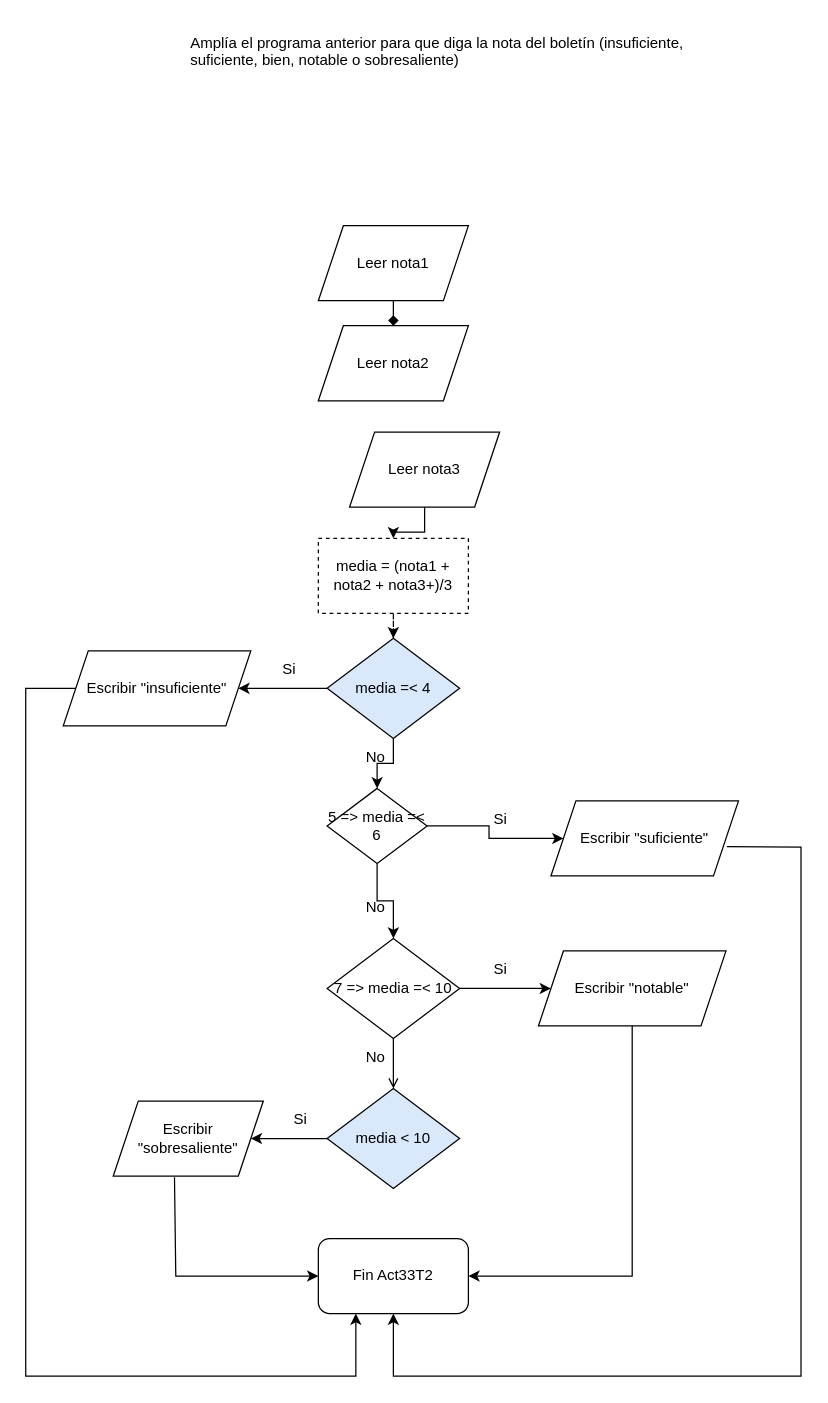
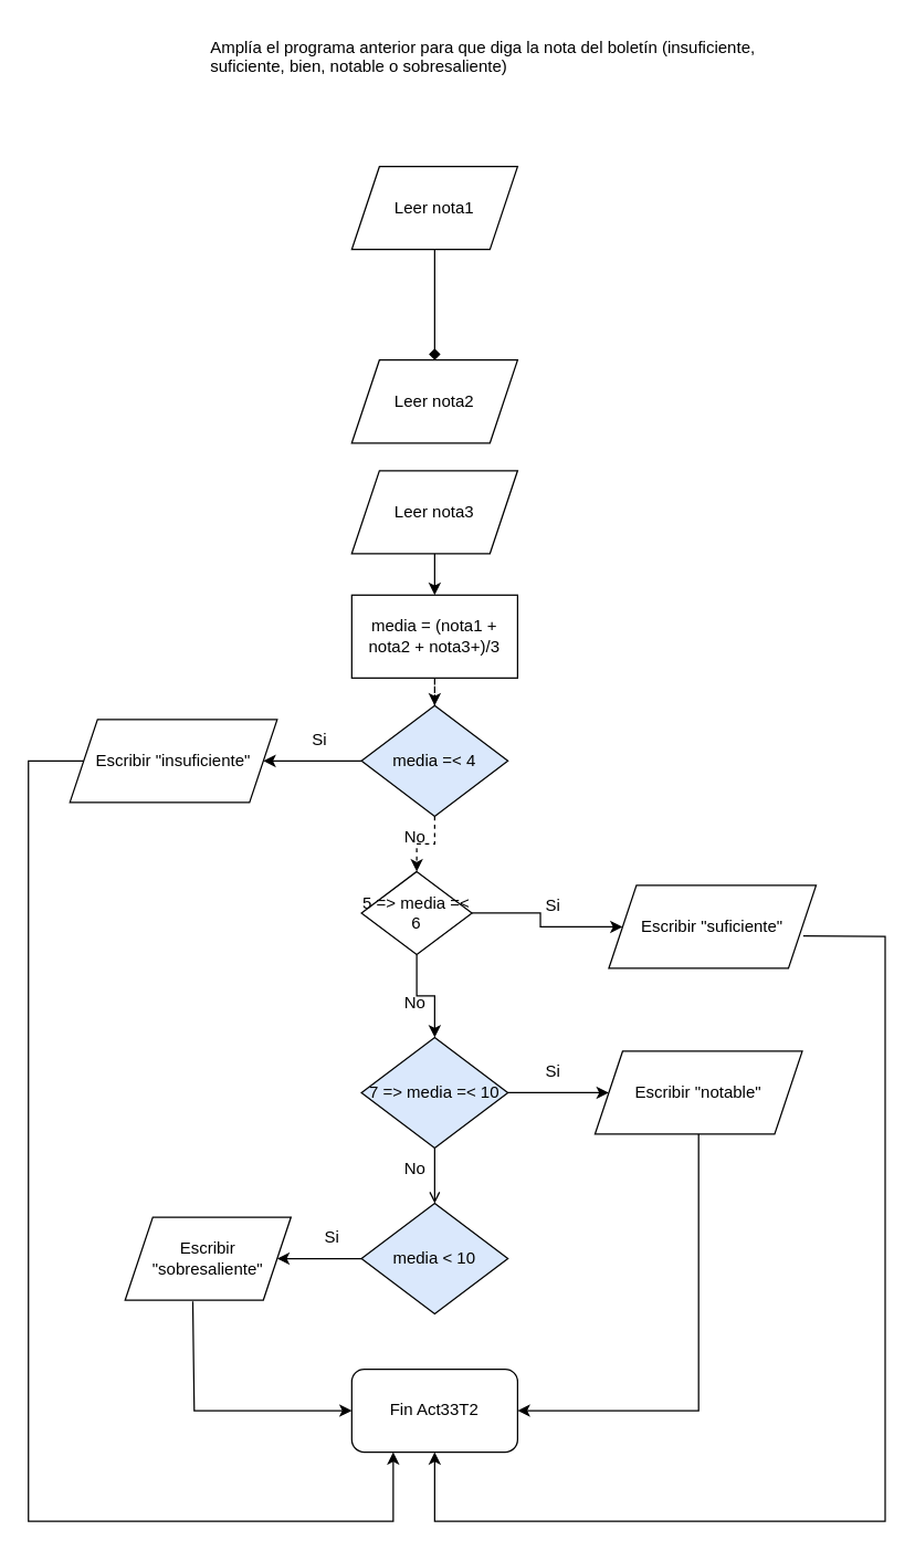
  <mxCell id="0" />
  <mxCell id="1" parent="0" />
  <mxCell id="2" style="edgeStyle=orthogonalEdgeStyle;rounded=0;orthogonalLoop=1;jettySize=auto;html=1;entryX=0.5;entryY=0;entryDx=0;entryDy=0;endArrow=diamond;" edge="1" parent="1" source="3" target="4"><mxGeometry relative="1" as="geometry" /></mxCell>
- <mxCell id="3" value="Leer nota1" style="shape=parallelogram;perimeter=parallelogramPerimeter;whiteSpace=wrap;html=1;fixedSize=1;" vertex="1" parent="1"><mxGeometry x="254" y="180" width="120" height="60" as="geometry" /></mxCell>
+ <mxCell id="3" value="Leer nota1" style="shape=parallelogram;perimeter=parallelogramPerimeter;whiteSpace=wrap;html=1;fixedSize=1;" vertex="1" parent="1"><mxGeometry x="254" y="120" width="120" height="60" as="geometry" /></mxCell>
  <mxCell id="4" value="Leer nota2" style="shape=parallelogram;perimeter=parallelogramPerimeter;whiteSpace=wrap;html=1;fixedSize=1;" vertex="1" parent="1"><mxGeometry x="254" y="260" width="120" height="60" as="geometry" /></mxCell>
  <mxCell id="5" style="edgeStyle=orthogonalEdgeStyle;rounded=0;orthogonalLoop=1;jettySize=auto;html=1;entryX=0.5;entryY=0;entryDx=0;entryDy=0;" edge="1" parent="1" source="6" target="8"><mxGeometry relative="1" as="geometry" /></mxCell>
- <mxCell id="6" value="Leer nota3" style="shape=parallelogram;perimeter=parallelogramPerimeter;whiteSpace=wrap;html=1;fixedSize=1;" vertex="1" parent="1"><mxGeometry x="279" y="345" width="120" height="60" as="geometry" /></mxCell>
+ <mxCell id="6" value="Leer nota3" style="shape=parallelogram;perimeter=parallelogramPerimeter;whiteSpace=wrap;html=1;fixedSize=1;" vertex="1" parent="1"><mxGeometry x="254" y="340" width="120" height="60" as="geometry" /></mxCell>
  <mxCell id="7" style="edgeStyle=orthogonalEdgeStyle;rounded=0;orthogonalLoop=1;jettySize=auto;html=1;dashed=1;" edge="1" parent="1" source="8" target="12"><mxGeometry relative="1" as="geometry" /></mxCell>
- <mxCell id="8" value="media = (nota1 + nota2 + nota3+)/3" style="rounded=0;whiteSpace=wrap;html=1;dashed=1;" vertex="1" parent="1"><mxGeometry x="254" y="430" width="120" height="60" as="geometry" /></mxCell>
+ <mxCell id="8" value="media = (nota1 + nota2 + nota3+)/3" style="rounded=0;whiteSpace=wrap;html=1;" vertex="1" parent="1"><mxGeometry x="254" y="430" width="120" height="60" as="geometry" /></mxCell>
  <mxCell id="9" value="Amplía el programa anterior para que diga la nota del boletín (insuficiente,&#10;suficiente, bien, notable o sobresaliente)" style="text;whiteSpace=wrap;html=1;" vertex="1" parent="1"><mxGeometry x="150" y="20" width="430" height="50" as="geometry" /></mxCell>
  <mxCell id="10" style="edgeStyle=orthogonalEdgeStyle;rounded=0;orthogonalLoop=1;jettySize=auto;html=1;" edge="1" parent="1" source="12" target="13"><mxGeometry relative="1" as="geometry" /></mxCell>
- <mxCell id="11" style="edgeStyle=orthogonalEdgeStyle;rounded=0;orthogonalLoop=1;jettySize=auto;html=1;" edge="1" parent="1" source="12" target="16"><mxGeometry relative="1" as="geometry" /></mxCell>
+ <mxCell id="11" style="edgeStyle=orthogonalEdgeStyle;rounded=0;orthogonalLoop=1;jettySize=auto;html=1;dashed=1;" edge="1" parent="1" source="12" target="16"><mxGeometry relative="1" as="geometry" /></mxCell>
  <mxCell id="12" value="media =&amp;lt; 4" style="rhombus;whiteSpace=wrap;html=1;fillColor=#dae8fc;" vertex="1" parent="1"><mxGeometry x="261" y="510" width="106" height="80" as="geometry" /></mxCell>
  <mxCell id="13" value="Escribir &quot;insuficiente&quot;" style="shape=parallelogram;perimeter=parallelogramPerimeter;whiteSpace=wrap;html=1;fixedSize=1;" vertex="1" parent="1"><mxGeometry x="50" y="520" width="150" height="60" as="geometry" /></mxCell>
  <mxCell id="14" style="edgeStyle=orthogonalEdgeStyle;rounded=0;orthogonalLoop=1;jettySize=auto;html=1;" edge="1" parent="1" source="16" target="17"><mxGeometry relative="1" as="geometry" /></mxCell>
  <mxCell id="15" style="edgeStyle=orthogonalEdgeStyle;rounded=0;orthogonalLoop=1;jettySize=auto;html=1;entryX=0.5;entryY=0;entryDx=0;entryDy=0;" edge="1" parent="1" source="16" target="20"><mxGeometry relative="1" as="geometry" /></mxCell>
  <mxCell id="16" value="5 =&amp;gt; media =&amp;lt; 6" style="rhombus;whiteSpace=wrap;html=1;" vertex="1" parent="1"><mxGeometry x="261" y="630" width="80" height="60" as="geometry" /></mxCell>
  <mxCell id="17" value="Escribir &quot;suficiente&quot;" style="shape=parallelogram;perimeter=parallelogramPerimeter;whiteSpace=wrap;html=1;fixedSize=1;" vertex="1" parent="1"><mxGeometry x="440" y="640" width="150" height="60" as="geometry" /></mxCell>
  <mxCell id="18" style="edgeStyle=orthogonalEdgeStyle;rounded=0;orthogonalLoop=1;jettySize=auto;html=1;" edge="1" parent="1" source="20" target="23"><mxGeometry relative="1" as="geometry" /></mxCell>
  <mxCell id="19" style="edgeStyle=orthogonalEdgeStyle;rounded=0;orthogonalLoop=1;jettySize=auto;html=1;endArrow=open;" edge="1" parent="1" source="20" target="22"><mxGeometry relative="1" as="geometry" /></mxCell>
- <mxCell id="20" value="7 =&amp;gt; media =&amp;lt; 10" style="rhombus;whiteSpace=wrap;html=1;" vertex="1" parent="1"><mxGeometry x="261" y="750" width="106" height="80" as="geometry" /></mxCell>
+ <mxCell id="20" value="7 =&amp;gt; media =&amp;lt; 10" style="rhombus;whiteSpace=wrap;html=1;fillColor=#dae8fc;" vertex="1" parent="1"><mxGeometry x="261" y="750" width="106" height="80" as="geometry" /></mxCell>
  <mxCell id="21" style="edgeStyle=orthogonalEdgeStyle;rounded=0;orthogonalLoop=1;jettySize=auto;html=1;" edge="1" parent="1" source="22" target="24"><mxGeometry relative="1" as="geometry" /></mxCell>
  <mxCell id="22" value="media &amp;lt; 10" style="rhombus;whiteSpace=wrap;html=1;fillColor=#dae8fc;" vertex="1" parent="1"><mxGeometry x="261" y="870" width="106" height="80" as="geometry" /></mxCell>
  <mxCell id="23" value="Escribir &quot;notable&quot;" style="shape=parallelogram;perimeter=parallelogramPerimeter;whiteSpace=wrap;html=1;fixedSize=1;" vertex="1" parent="1"><mxGeometry x="430" y="760" width="150" height="60" as="geometry" /></mxCell>
  <mxCell id="24" value="Escribir &quot;sobresaliente&quot;" style="shape=parallelogram;perimeter=parallelogramPerimeter;whiteSpace=wrap;html=1;fixedSize=1;" vertex="1" parent="1"><mxGeometry x="90" y="880" width="120" height="60" as="geometry" /></mxCell>
  <mxCell id="25" value="Fin Act33T2" style="rounded=1;whiteSpace=wrap;html=1;" vertex="1" parent="1"><mxGeometry x="254" y="990" width="120" height="60" as="geometry" /></mxCell>
  <mxCell id="26" value="" style="endArrow=classic;html=1;rounded=0;exitX=0.5;exitY=1;exitDx=0;exitDy=0;entryX=1;entryY=0.5;entryDx=0;entryDy=0;" edge="1" parent="1" source="23" target="25"><mxGeometry width="50" height="50" relative="1" as="geometry"><mxPoint x="300" y="820" as="sourcePoint" /><mxPoint x="505" y="1020" as="targetPoint" /><Array as="points"><mxPoint x="505" y="1020" /></Array></mxGeometry></mxCell>
  <mxCell id="27" value="" style="endArrow=classic;html=1;rounded=0;exitX=0.938;exitY=0.609;exitDx=0;exitDy=0;exitPerimeter=0;entryX=0.5;entryY=1;entryDx=0;entryDy=0;" edge="1" parent="1" source="17" target="25"><mxGeometry width="50" height="50" relative="1" as="geometry"><mxPoint x="630" y="770" as="sourcePoint" /><mxPoint x="680" y="720" as="targetPoint" /><Array as="points"><mxPoint x="640" y="677" /><mxPoint x="640" y="1100" /><mxPoint x="314" y="1100" /></Array></mxGeometry></mxCell>
  <mxCell id="28" value="" style="endArrow=classic;html=1;rounded=0;exitX=0.408;exitY=1.015;exitDx=0;exitDy=0;exitPerimeter=0;entryX=0;entryY=0.5;entryDx=0;entryDy=0;" edge="1" parent="1" source="24" target="25"><mxGeometry width="50" height="50" relative="1" as="geometry"><mxPoint x="120" y="1030" as="sourcePoint" /><mxPoint x="170" y="980" as="targetPoint" /><Array as="points"><mxPoint x="140" y="1020" /></Array></mxGeometry></mxCell>
  <mxCell id="29" value="" style="endArrow=classic;html=1;rounded=0;exitX=0;exitY=0.5;exitDx=0;exitDy=0;entryX=0.25;entryY=1;entryDx=0;entryDy=0;" edge="1" parent="1" source="13" target="25"><mxGeometry width="50" height="50" relative="1" as="geometry"><mxPoint x="300" y="820" as="sourcePoint" /><mxPoint x="20" y="1100" as="targetPoint" /><Array as="points"><mxPoint x="20" y="550" /><mxPoint x="20" y="1100" /><mxPoint x="284" y="1100" /></Array></mxGeometry></mxCell>
  <mxCell id="30" value="Si" style="text;html=1;strokeColor=none;fillColor=none;align=center;verticalAlign=middle;whiteSpace=wrap;rounded=0;" vertex="1" parent="1"><mxGeometry x="201" y="520" width="60" height="30" as="geometry" /></mxCell>
  <mxCell id="31" value="Si" style="text;html=1;strokeColor=none;fillColor=none;align=center;verticalAlign=middle;whiteSpace=wrap;rounded=0;" vertex="1" parent="1"><mxGeometry x="370" y="760" width="60" height="30" as="geometry" /></mxCell>
  <mxCell id="32" value="Si" style="text;html=1;strokeColor=none;fillColor=none;align=center;verticalAlign=middle;whiteSpace=wrap;rounded=0;" vertex="1" parent="1"><mxGeometry x="210" y="880" width="60" height="30" as="geometry" /></mxCell>
  <mxCell id="33" value="No" style="text;html=1;strokeColor=none;fillColor=none;align=center;verticalAlign=middle;whiteSpace=wrap;rounded=0;" vertex="1" parent="1"><mxGeometry x="270" y="590" width="60" height="30" as="geometry" /></mxCell>
  <mxCell id="34" value="No" style="text;html=1;strokeColor=none;fillColor=none;align=center;verticalAlign=middle;whiteSpace=wrap;rounded=0;" vertex="1" parent="1"><mxGeometry x="270" y="710" width="60" height="30" as="geometry" /></mxCell>
  <mxCell id="35" value="No" style="text;html=1;strokeColor=none;fillColor=none;align=center;verticalAlign=middle;whiteSpace=wrap;rounded=0;" vertex="1" parent="1"><mxGeometry x="270" y="830" width="60" height="30" as="geometry" /></mxCell>
  <mxCell id="36" value="Si" style="text;html=1;strokeColor=none;fillColor=none;align=center;verticalAlign=middle;whiteSpace=wrap;rounded=0;" vertex="1" parent="1"><mxGeometry x="370" y="640" width="60" height="30" as="geometry" /></mxCell>
